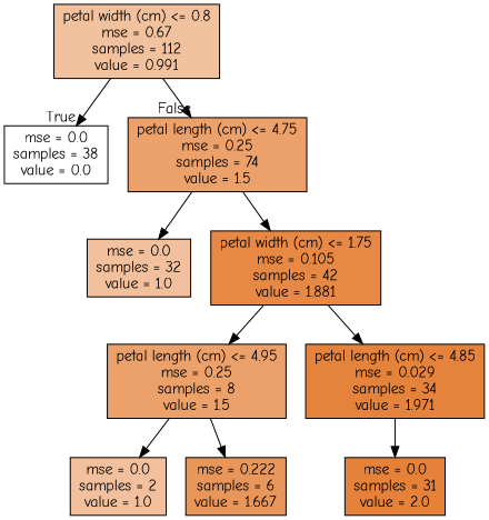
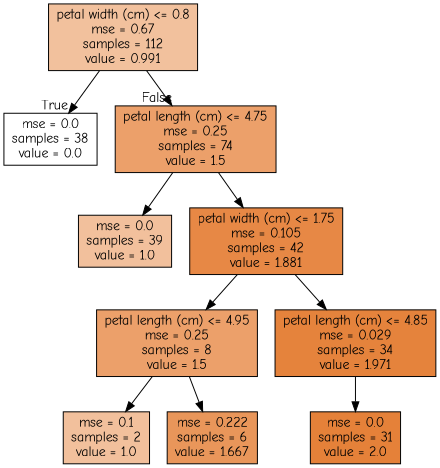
  digraph {
    fontname="Comic Neue"
    node [color=black fillcolor="#eca06a" fontname="Comic Neue" shape=box style=filled]
    edge [fontname="Comic Neue"]
    n1 [fillcolor="#f2c19d" label="petal width (cm) <= 0.8\nmse = 0.67\nsamples = 112\nvalue = 0.991"]
    n2 [fillcolor="#ffffff" label="mse = 0.0\nsamples = 38\nvalue = 0.0"]
    n3 [label="petal length (cm) <= 4.75\nmse = 0.25\nsamples = 74\nvalue = 1.5"]
-   n4 [fillcolor="#f2c09c" label="mse = 0.0\nsamples = 32\nvalue = 1.0"]
+   n4 [fillcolor="#f2c09c" label="mse = 0.0\nsamples = 39\nvalue = 1.0"]
    n5 [fillcolor="#e78845" label="petal width (cm) <= 1.75\nmse = 0.105\nsamples = 42\nvalue = 1.881"]
    n6 [label="petal length (cm) <= 4.95\nmse = 0.25\nsamples = 8\nvalue = 1.5"]
    n7 [fillcolor="#e5833c" label="petal length (cm) <= 4.85\nmse = 0.029\nsamples = 34\nvalue = 1.971"]
-   n8 [fillcolor="#f2c09c" label="mse = 0.0\nsamples = 2\nvalue = 1.0"]
+   n8 [fillcolor="#f2c09c" label="mse = 0.1\nsamples = 2\nvalue = 1.0"]
    n9 [fillcolor="#e9965a" label="mse = 0.222\nsamples = 6\nvalue = 1.667"]
    n10 [fillcolor="#e58139" label="mse = 0.0\nsamples = 31\nvalue = 2.0"]
    n1 -> n2 [headlabel=True labelangle=45 labeldistance=2.5]
    n1 -> n3 [headlabel=False labelangle=-45 labeldistance=2.5]
    n3 -> n4
    n3 -> n5
    n5 -> n6
    n5 -> n7
    n6 -> n8
    n6 -> n9
    n7 -> n10
  }
